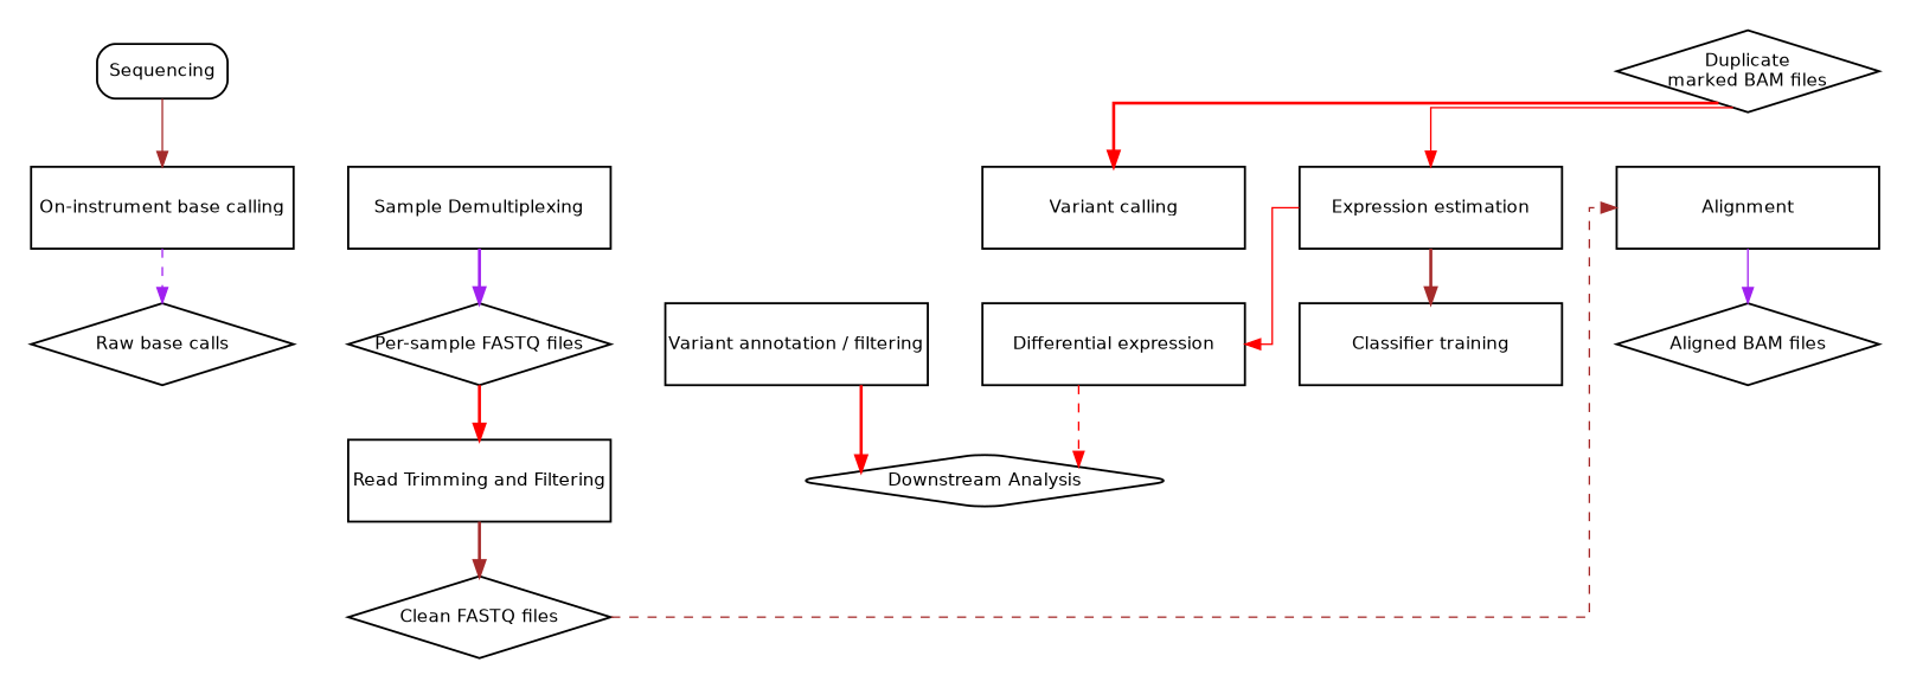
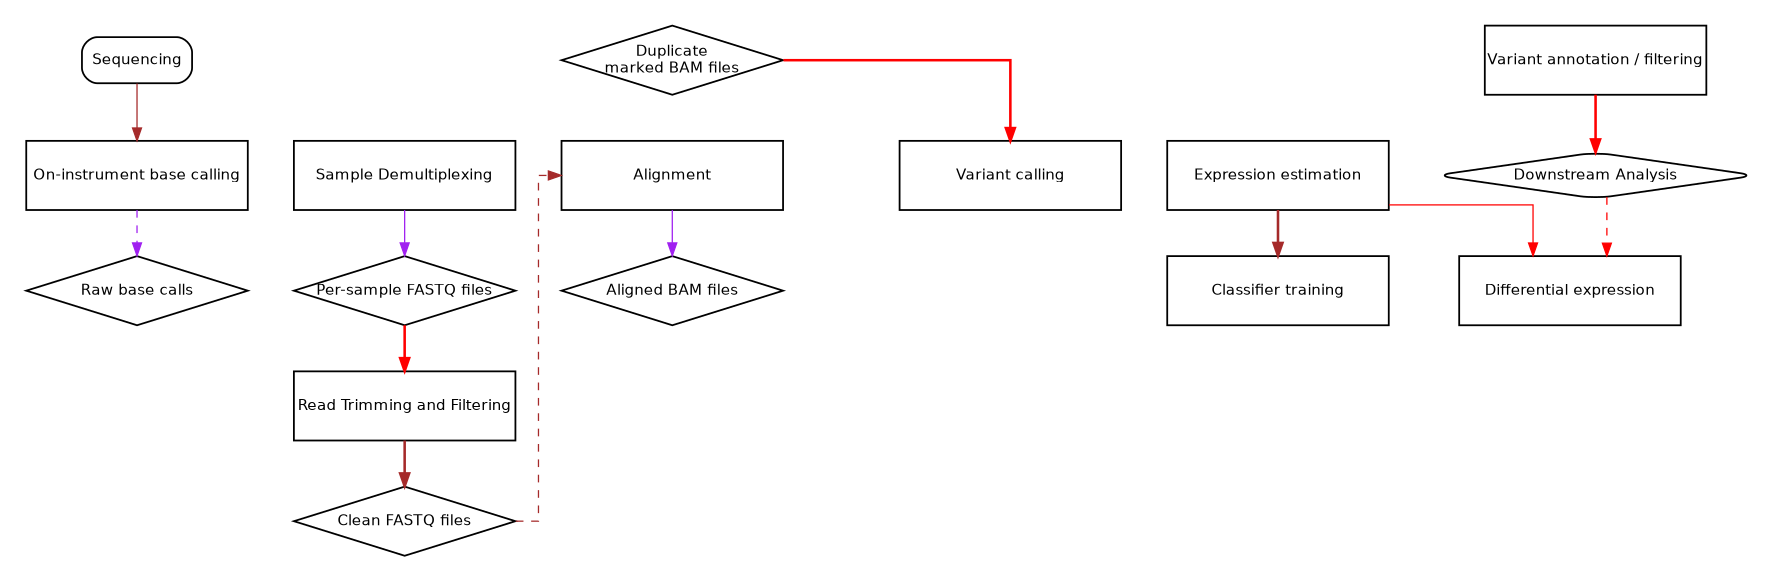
  digraph {
    newrank=true
    nodesep=0.5
    splines=ortho
    node [fillcolor="#ffffff" fixedsize=true fontname=helvetica fontsize=12 nodesep=1.1 penwidth=1.4 ranksep=1.6 shape=rect]
    edge [color=red style=solid weight=1.6]
    n1 [height=0.75 label="On-instrument base calling" width=2.4]
    n2 [height=0.75 label="Sample Demultiplexing" width=2.4]
    n3 [height=0.75 label=Alignment width=2.4]
    n4 [height=0.75 label="Raw base calls" shape=diamond width=2.4]
    n5 [height=0.75 label="Read Trimming and Filtering" width=2.4]
    n6 [height=0.75 label="Per-sample FASTQ files" shape=diamond width=2.4]
    n7 [height=0.75 label="Clean FASTQ files" shape=diamond width=2.4]
    n8 [height=0.75 label="Aligned BAM files" shape=diamond width=2.4]
    n9 [height=0.75 label="Duplicate\nmarked BAM files" shape=diamond width=2.4]
    n10 [label="Downstream Analysis" shape=diamond style=rounded fillcolor="" fixedsize=""]
    n11 [height=0.75 label="Expression estimation" width=2.4]
    n12 [height=0.75 label="Variant calling" width=2.4]
    n13 [height=0.75 label="Variant annotation / filtering" width=2.4]
    n14 [height=0.75 label="Differential expression" width=2.4]
    n15 [height=0.75 label="Classifier training" width=2.4]
    n16 [label=Sequencing shape=box style=rounded fillcolor="" fixedsize=""]
    subgraph sub_1 {
      rank=same
      n1
      n2
      n3
    }
    subgraph cluster_2 {
      color=white
      penwidth=2
      style=dashed
      n1
      n4
    }
    subgraph cluster_3 {
      color=white
      penwidth=2
      style=dashed
      n2
      n5
      n6
      n7
    }
    subgraph cluster_4 {
      color=white
      penwidth=2
      style=dashed
      n3
      n8
      n9
    }
    subgraph cluster_5 {
      color=white
      ordering=in
      penwidth=2
      style=dashed
      n10
      n11
      n12
      n13
      n14
      n15
    }
    n1 -> n4 [color=purple style=dashed]
-   n2 -> n6 [color=purple style=bold]
+   n2 -> n6 [color=purple]
    n3 -> n8 [color=purple]
    n5 -> n7 [color=brown style=bold]
    n6 -> n5 [style=bold]
    n7 -> n3 [color=brown style=dashed]
-   n9 -> n11
    n9 -> n12 [style=bold]
    n11 -> n14
    n11 -> n15 [color=brown style=bold]
    n13 -> n10 [style=bold]
-   n14 -> n10 [style=dashed]
+   n10 -> n14 [style=dashed]
    n16 -> n1 [color=brown]
  }
